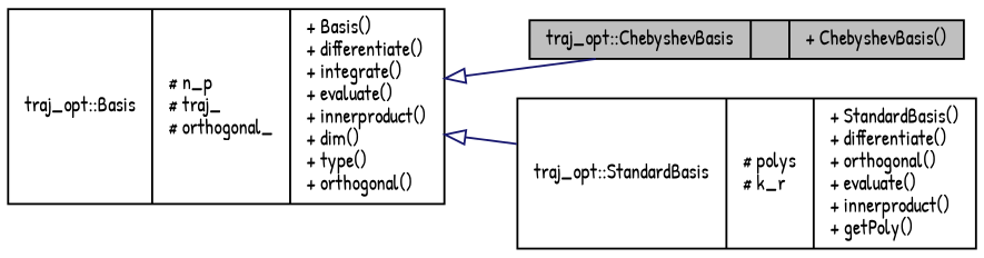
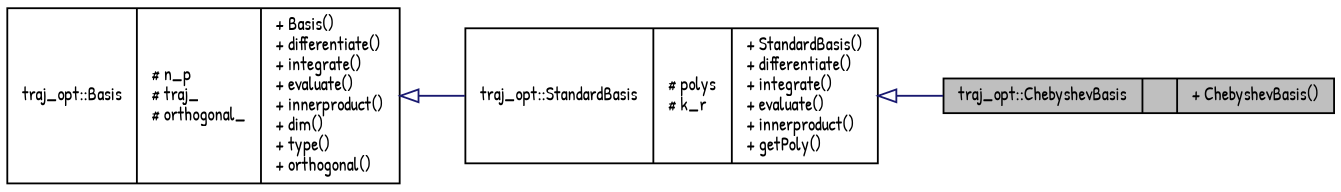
  digraph {
    fontname="Patrick Hand"
    rankdir=LR
    node [color=black fillcolor=white fontname="Patrick Hand" fontsize=10 shape=record style=filled]
    edge [arrowtail=onormal color=midnightblue dir=back fontname="Patrick Hand" fontsize=10 labelfontname=Helvetica labelfontsize=10 style=solid]
    n1 [fillcolor=grey75 fontcolor=black height=0.2 label="{traj_opt::ChebyshevBasis\n||+ ChebyshevBasis()\l}" width=0.4]
-   n2 [height=0.2 label="{traj_opt::StandardBasis\n|# polys\l# k_r\l|+ StandardBasis()\l+ differentiate()\l+ orthogonal()\l+ evaluate()\l+ innerproduct()\l+ getPoly()\l}" width=0.4]
+   n2 [height=0.2 label="{traj_opt::StandardBasis\n|# polys\l# k_r\l|+ StandardBasis()\l+ differentiate()\l+ integrate()\l+ evaluate()\l+ innerproduct()\l+ getPoly()\l}" width=0.4]
    n3 [height=0.2 label="{traj_opt::Basis\n|# n_p\l# traj_\l# orthogonal_\l|+ Basis()\l+ differentiate()\l+ integrate()\l+ evaluate()\l+ innerproduct()\l+ dim()\l+ type()\l+ orthogonal()\l}" width=0.4]
-   n3 -> n1
+   n2 -> n1
    n3 -> n2
  }
